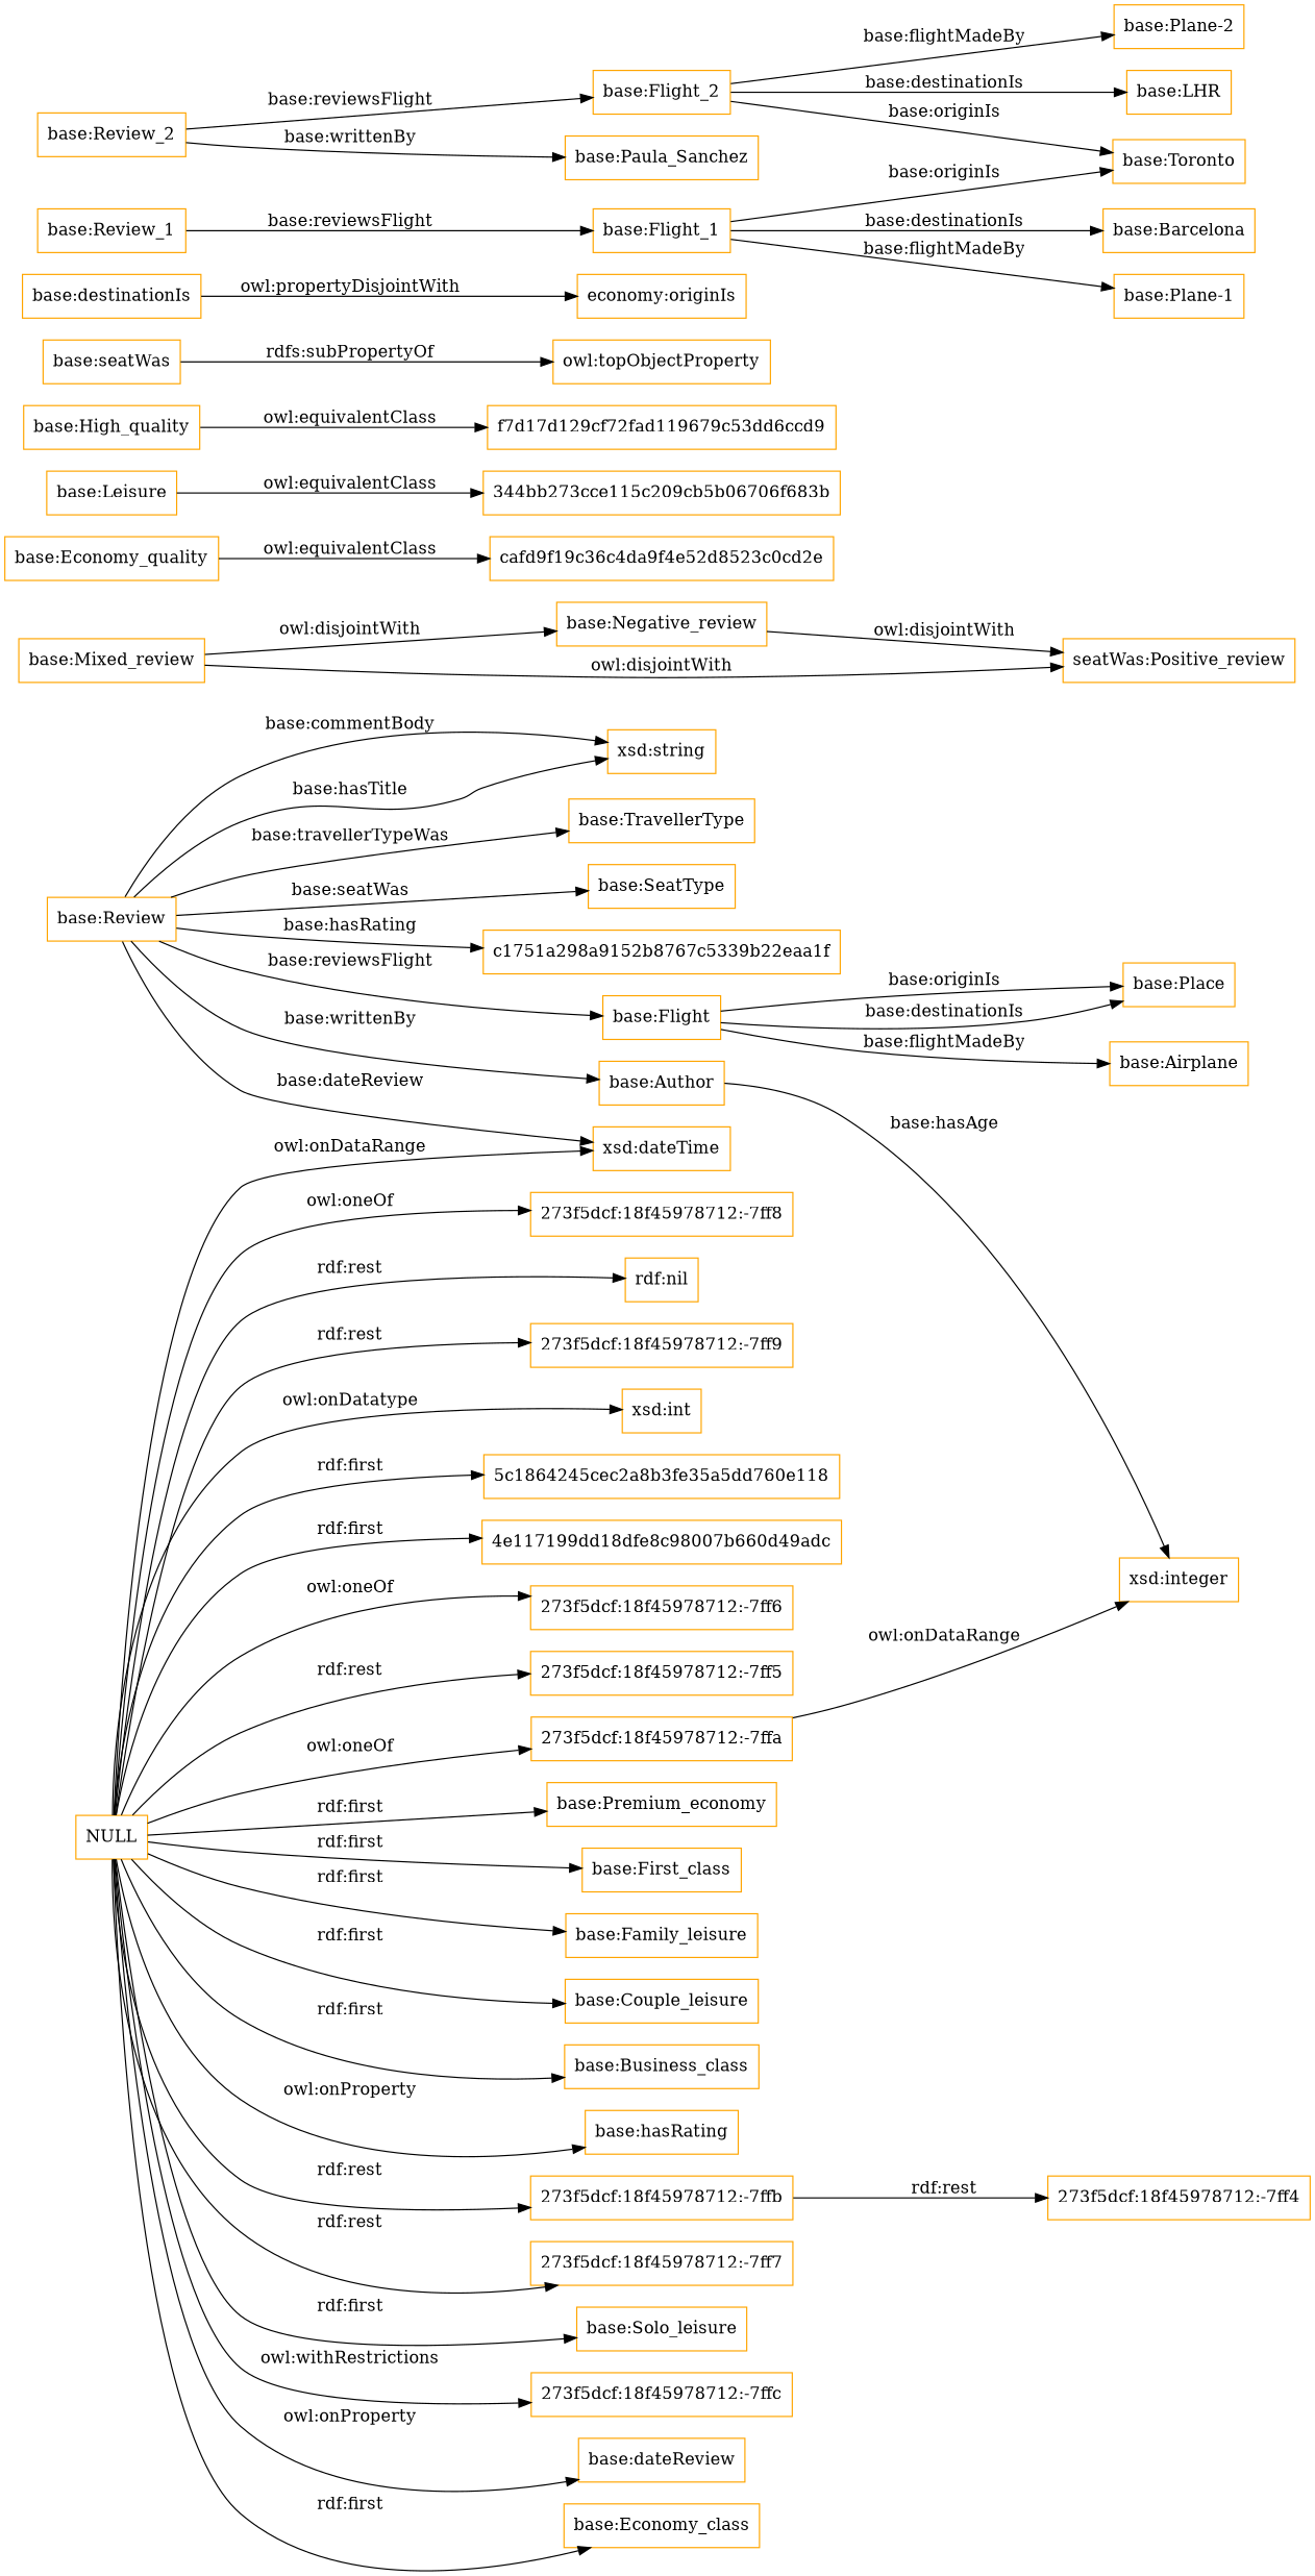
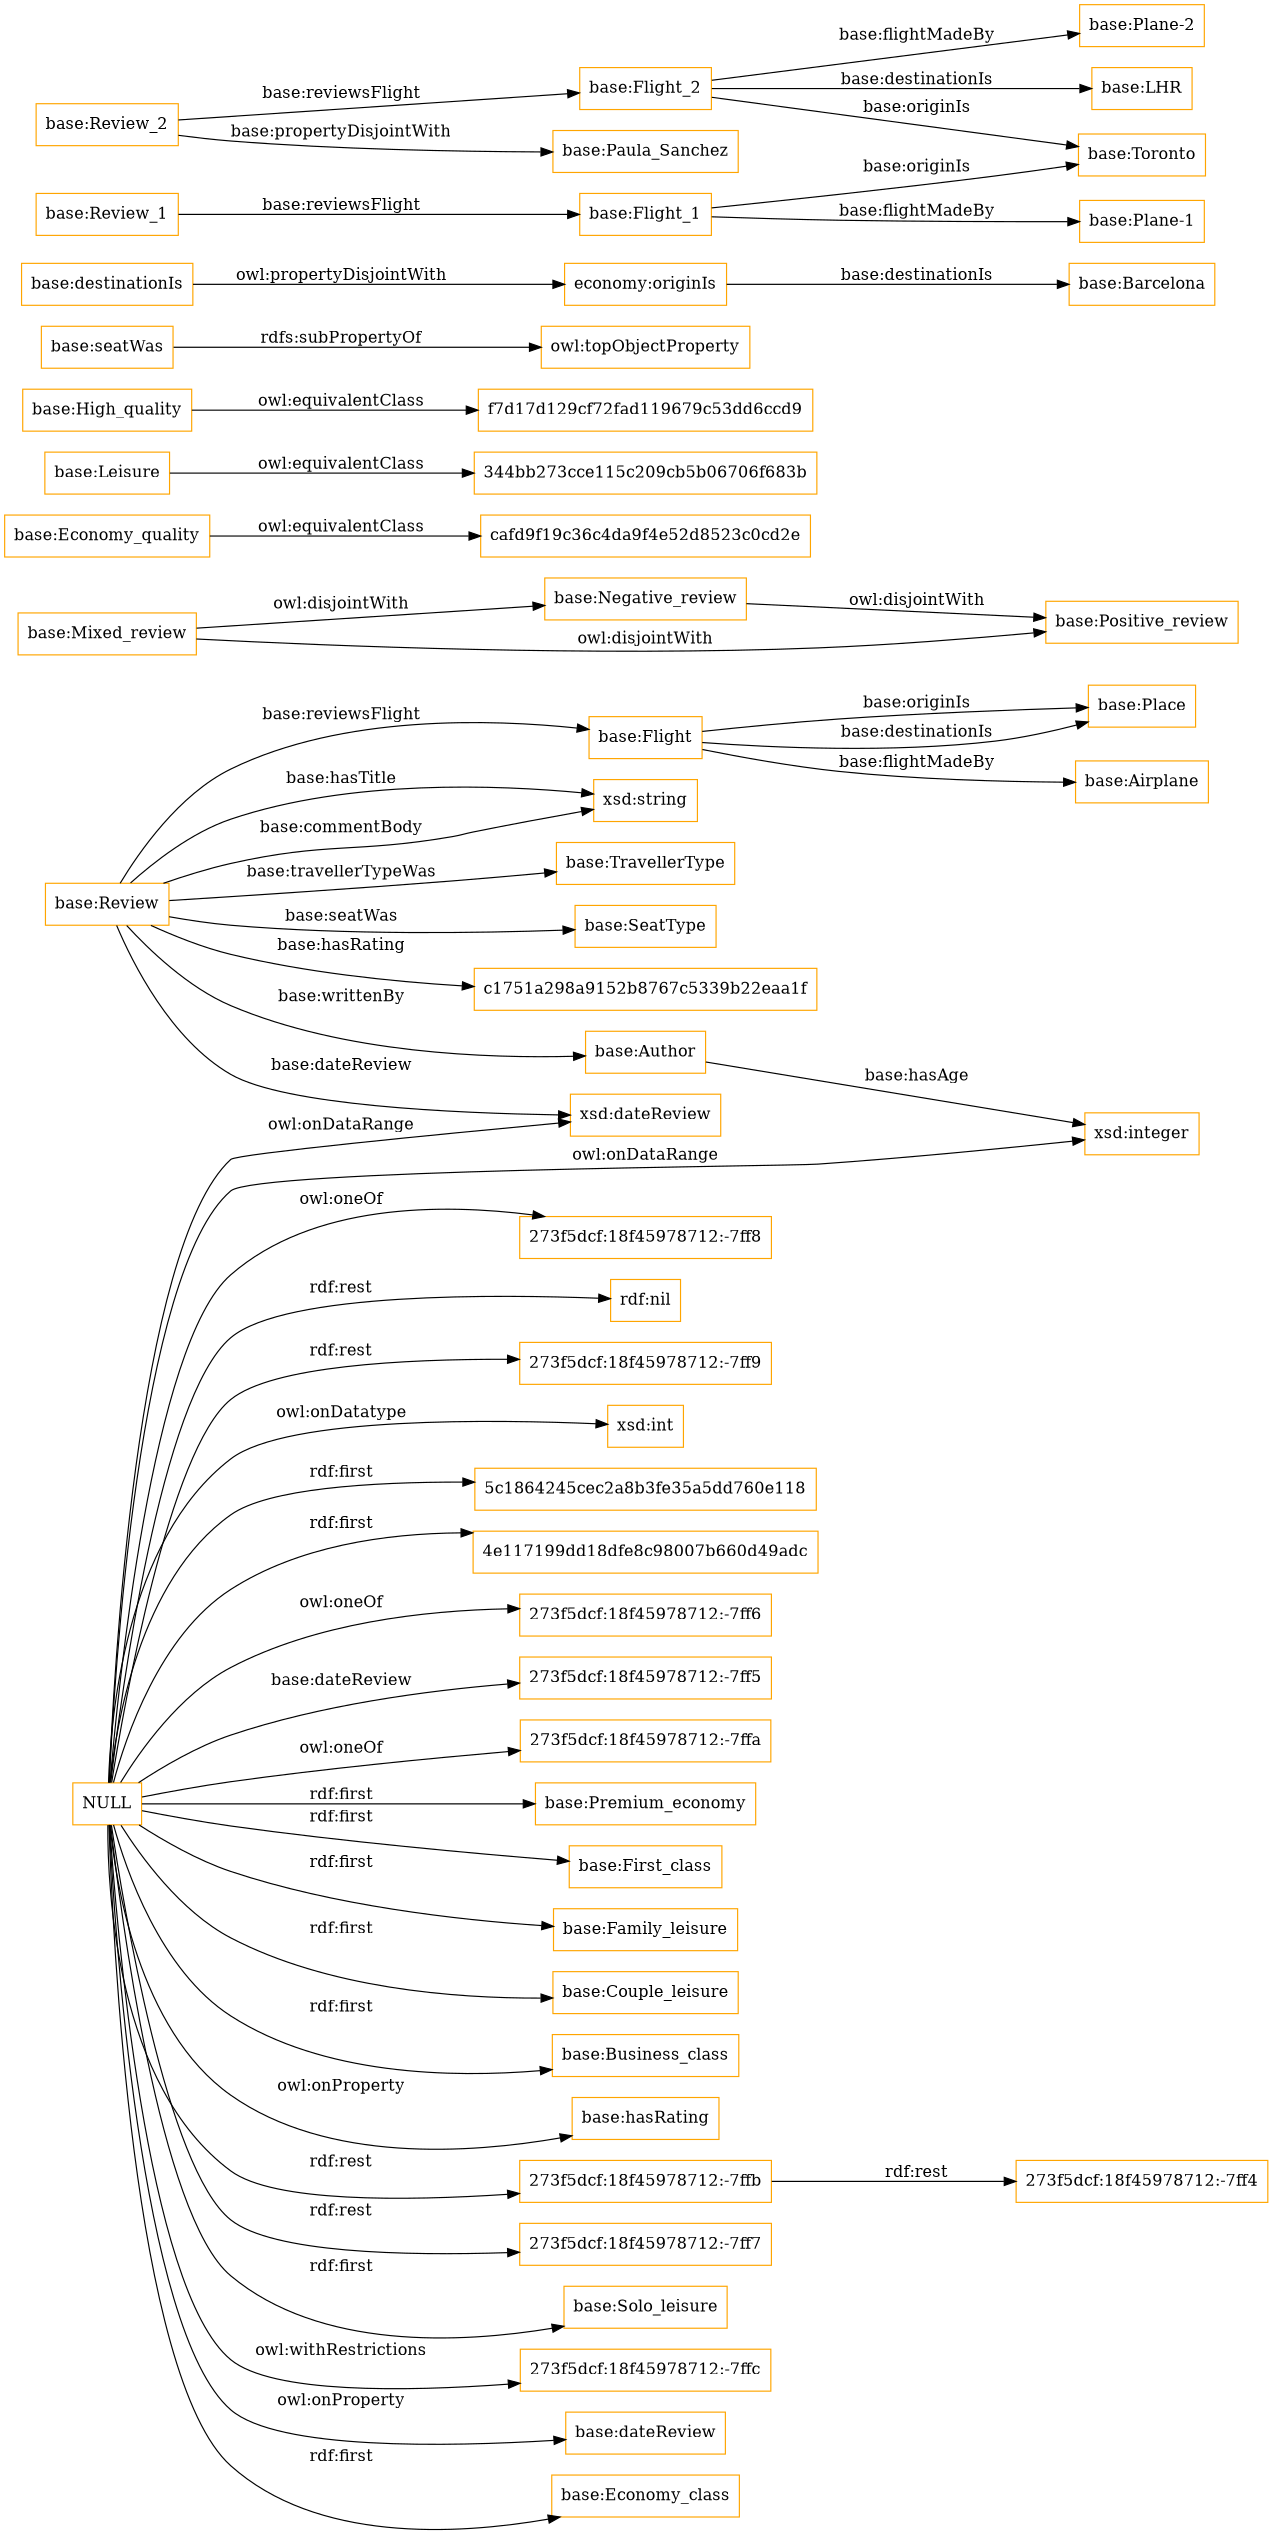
  digraph {
    rankdir=LR
    node [color=orange shape=rectangle]
    "base:Flight"
    "base:Place"
    "base:Airplane"
    "base:Negative_review"
-   "base:Positive_review" [label="seatWas:Positive_review"]
+   "base:Positive_review"
    "base:Author"
    "xsd:integer"
    "base:Economy_quality"
    cafd9f19c36c4da9f4e52d8523c0cd2e
    "base:Mixed_review"
    "base:Leisure"
    "344bb273cce115c209cb5b06706f683b"
    "base:Review"
    "xsd:string"
    "base:TravellerType"
    "base:SeatType"
-   "xsd:dateTime"
+   "xsd:dateTime" [label="xsd:dateReview"]
    c1751a298a9152b8767c5339b22eaa1f
    "base:High_quality"
    f7d17d129cf72fad119679c53dd6ccd9
    NULL
    "273f5dcf:18f45978712:-7ffa"
    "base:Premium_economy"
    "base:First_class"
    "base:Family_leisure"
    "base:Couple_leisure"
    "base:Business_class"
    "base:hasRating"
    "273f5dcf:18f45978712:-7ffb"
    "273f5dcf:18f45978712:-7ff7"
    "base:Solo_leisure"
    "273f5dcf:18f45978712:-7ffc"
    "base:dateReview"
    "base:Economy_class"
    "273f5dcf:18f45978712:-7ff8"
    "rdf:nil"
    "273f5dcf:18f45978712:-7ff9"
    "xsd:int"
    "5c1864245cec2a8b3fe35a5dd760e118"
    "4e117199dd18dfe8c98007b660d49adc"
    "273f5dcf:18f45978712:-7ff6"
    "273f5dcf:18f45978712:-7ff5"
    "273f5dcf:18f45978712:-7ff4"
    "base:seatWas"
    "owl:topObjectProperty"
    n46 [label="economy:originIs"]
    "base:destinationIs"
    "base:Review_2"
    "base:Paula_Sanchez"
    "base:Flight_2"
    "base:Toronto"
    "base:Plane-2"
    "base:LHR"
    "base:Review_1"
    "base:Flight_1"
    "base:Plane-1"
    "base:Barcelona"
    "base:Flight" -> "base:Place" [label="base:originIs"]
    "base:Flight" -> "base:Place" [label="base:destinationIs"]
    "base:Flight" -> "base:Airplane" [label="base:flightMadeBy"]
    "base:Negative_review" -> "base:Positive_review" [label="owl:disjointWith"]
    "base:Author" -> "xsd:integer" [label="base:hasAge"]
    "base:Economy_quality" -> cafd9f19c36c4da9f4e52d8523c0cd2e [label="owl:equivalentClass"]
    "base:Mixed_review" -> "base:Negative_review" [label="owl:disjointWith"]
    "base:Mixed_review" -> "base:Positive_review" [label="owl:disjointWith"]
    "base:Leisure" -> "344bb273cce115c209cb5b06706f683b" [label="owl:equivalentClass"]
    "base:Review" -> "base:Flight" [label="base:reviewsFlight"]
    "base:Review" -> "base:Author" [label="base:writtenBy"]
    "base:Review" -> "xsd:string" [label="base:commentBody"]
    "base:Review" -> "xsd:string" [label="base:hasTitle"]
    "base:Review" -> "base:TravellerType" [label="base:travellerTypeWas"]
    "base:Review" -> "base:SeatType" [label="base:seatWas"]
    "base:Review" -> "xsd:dateTime" [label="base:dateReview"]
    "base:Review" -> c1751a298a9152b8767c5339b22eaa1f [label="base:hasRating"]
    "base:High_quality" -> f7d17d129cf72fad119679c53dd6ccd9 [label="owl:equivalentClass"]
-   "273f5dcf:18f45978712:-7ffa" -> "xsd:integer" [label="owl:onDataRange"]
+   NULL -> "xsd:integer" [label="owl:onDataRange"]
    NULL -> "xsd:dateTime" [label="owl:onDataRange"]
    NULL -> "273f5dcf:18f45978712:-7ffa" [label="owl:oneOf"]
    NULL -> "base:Premium_economy" [label="rdf:first"]
    NULL -> "base:First_class" [label="rdf:first"]
    NULL -> "base:Family_leisure" [label="rdf:first"]
    NULL -> "base:Couple_leisure" [label="rdf:first"]
    NULL -> "base:Business_class" [label="rdf:first"]
    NULL -> "base:hasRating" [label="owl:onProperty"]
    NULL -> "273f5dcf:18f45978712:-7ffb" [label="rdf:rest"]
    NULL -> "273f5dcf:18f45978712:-7ff7" [label="rdf:rest"]
    NULL -> "base:Solo_leisure" [label="rdf:first"]
    NULL -> "273f5dcf:18f45978712:-7ffc" [label="owl:withRestrictions"]
    NULL -> "base:dateReview" [label="owl:onProperty"]
    NULL -> "base:Economy_class" [label="rdf:first"]
    NULL -> "273f5dcf:18f45978712:-7ff8" [label="owl:oneOf"]
    NULL -> "rdf:nil" [label="rdf:rest"]
    NULL -> "273f5dcf:18f45978712:-7ff9" [label="rdf:rest"]
    NULL -> "xsd:int" [label="owl:onDatatype"]
    NULL -> "5c1864245cec2a8b3fe35a5dd760e118" [label="rdf:first"]
    NULL -> "4e117199dd18dfe8c98007b660d49adc" [label="rdf:first"]
    NULL -> "273f5dcf:18f45978712:-7ff6" [label="owl:oneOf"]
-   NULL -> "273f5dcf:18f45978712:-7ff5" [label="rdf:rest"]
+   NULL -> "273f5dcf:18f45978712:-7ff5" [label="base:dateReview"]
    "273f5dcf:18f45978712:-7ffb" -> "273f5dcf:18f45978712:-7ff4" [label="rdf:rest"]
    "base:seatWas" -> "owl:topObjectProperty" [label="rdfs:subPropertyOf"]
    "base:destinationIs" -> n46 [label="owl:propertyDisjointWith"]
-   "base:Review_2" -> "base:Paula_Sanchez" [label="base:writtenBy"]
+   "base:Review_2" -> "base:Paula_Sanchez" [label="base:propertyDisjointWith"]
    "base:Review_2" -> "base:Flight_2" [label="base:reviewsFlight"]
    "base:Flight_2" -> "base:Toronto" [label="base:originIs"]
    "base:Flight_2" -> "base:Plane-2" [label="base:flightMadeBy"]
    "base:Flight_2" -> "base:LHR" [label="base:destinationIs"]
    "base:Review_1" -> "base:Flight_1" [label="base:reviewsFlight"]
    "base:Flight_1" -> "base:Toronto" [label="base:originIs"]
    "base:Flight_1" -> "base:Plane-1" [label="base:flightMadeBy"]
-   "base:Flight_1" -> "base:Barcelona" [label="base:destinationIs"]
+   n46 -> "base:Barcelona" [label="base:destinationIs"]
  }
